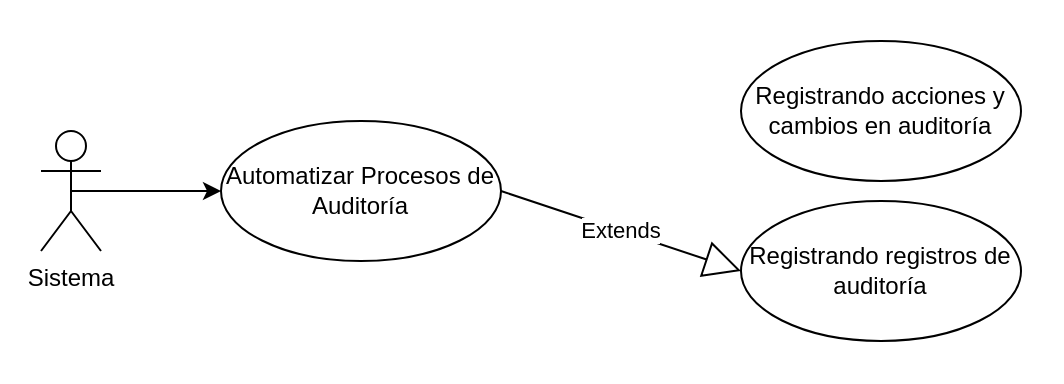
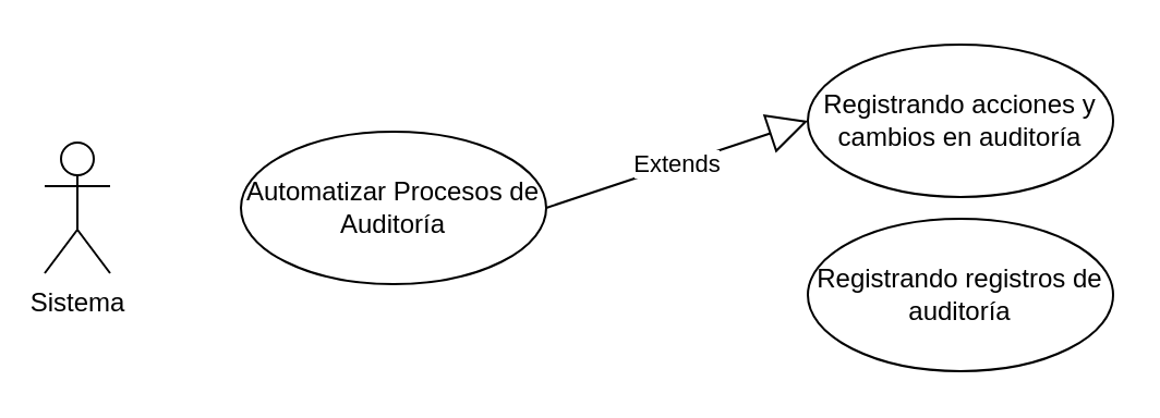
  <mxCell id="0" />
  <mxCell id="1" parent="0" />
- <mxCell id="2" style="edgeStyle=orthogonalEdgeStyle;rounded=0;orthogonalLoop=1;jettySize=auto;html=1;exitX=0.5;exitY=0.5;exitDx=0;exitDy=0;exitPerimeter=0;entryX=0;entryY=0.5;entryDx=0;entryDy=0;" edge="1" parent="1" source="3" target="4"><mxGeometry relative="1" as="geometry" /></mxCell>
  <mxCell id="3" value="Sistema" style="shape=umlActor;verticalLabelPosition=bottom;verticalAlign=top;html=1;" vertex="1" parent="1"><mxGeometry x="20" y="65" width="30" height="60" as="geometry" /></mxCell>
  <mxCell id="4" value="Automatizar Procesos de Auditoría" style="ellipse;whiteSpace=wrap;html=1;" vertex="1" parent="1"><mxGeometry x="110" y="60" width="140" height="70" as="geometry" /></mxCell>
  <mxCell id="5" value="Registrando acciones y cambios en auditoría" style="ellipse;whiteSpace=wrap;html=1;" vertex="1" parent="1"><mxGeometry x="370" y="20" width="140" height="70" as="geometry" /></mxCell>
  <mxCell id="6" value="Registrando registros de auditoría" style="ellipse;whiteSpace=wrap;html=1;" vertex="1" parent="1"><mxGeometry x="370" y="100" width="140" height="70" as="geometry" /></mxCell>
- <mxCell id="8" value="Extends" style="endArrow=block;endSize=16;endFill=0;html=1;rounded=0;exitX=1;exitY=0.5;exitDx=0;exitDy=0;entryX=0;entryY=0.5;entryDx=0;entryDy=0;" edge="1" parent="1" source="4" target="6"><mxGeometry width="160" relative="1" as="geometry"><mxPoint x="110" y="-210" as="sourcePoint" /><mxPoint x="270" y="-210" as="targetPoint" /></mxGeometry></mxCell>
+ <mxCell id="7" value="Extends" style="endArrow=block;endSize=16;endFill=0;html=1;rounded=0;exitX=1;exitY=0.5;exitDx=0;exitDy=0;entryX=0;entryY=0.5;entryDx=0;entryDy=0;" edge="1" parent="1" source="4" target="5"><mxGeometry width="160" relative="1" as="geometry"><mxPoint x="280" y="210" as="sourcePoint" /><mxPoint x="440" y="210" as="targetPoint" /></mxGeometry></mxCell>
